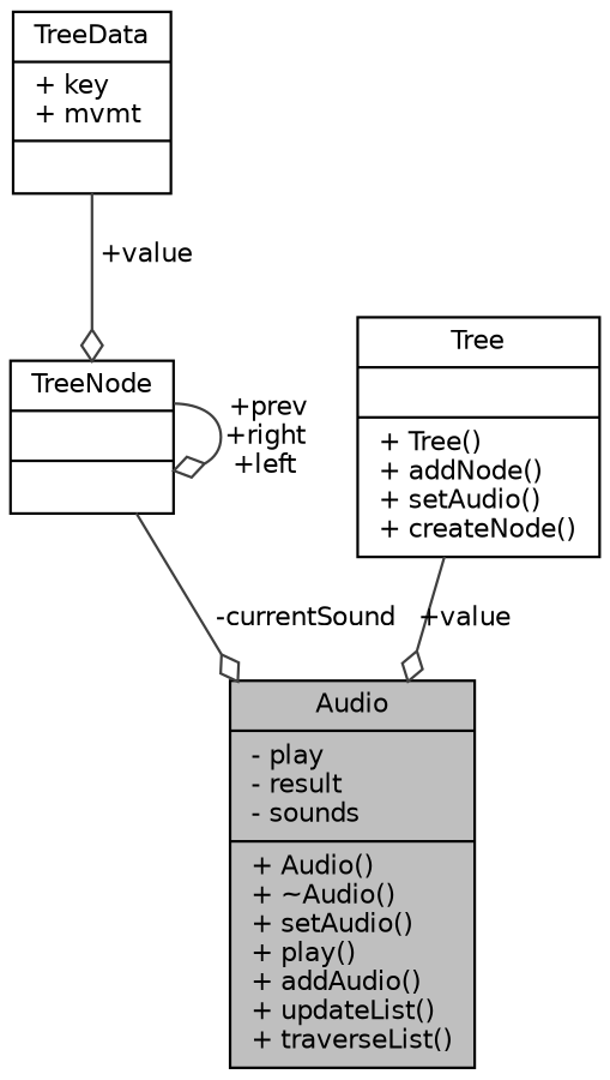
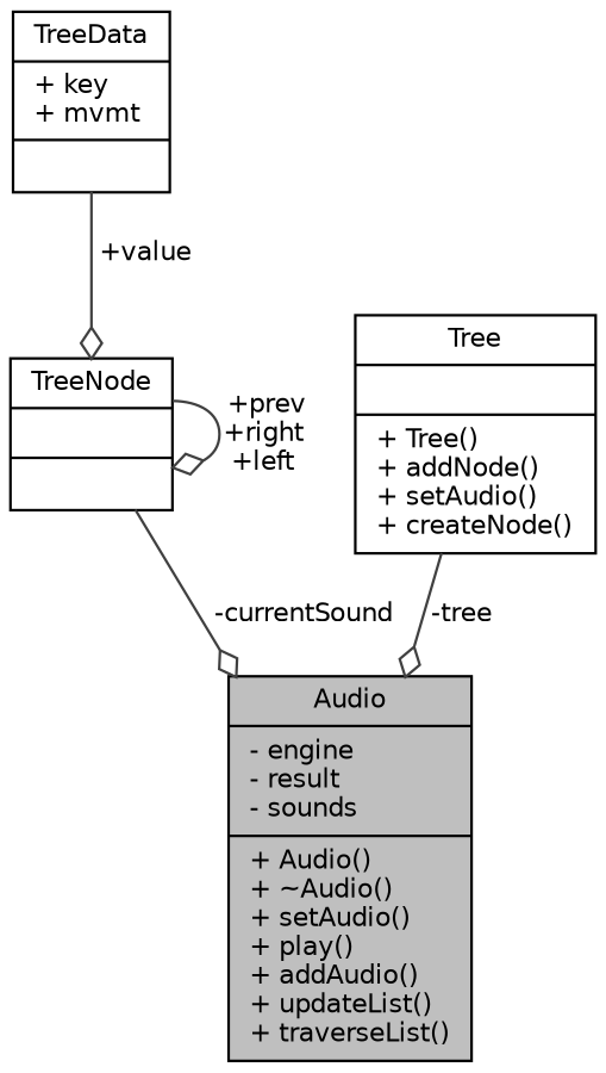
  digraph {
    node [color=black fillcolor=white fontname=Helvetica fontsize=10 shape=record style=filled]
    edge [arrowhead=odiamond color=grey25 fontname=Helvetica fontsize=10 labelfontname=Helvetica labelfontsize=10 style=solid]
-   n1 [fillcolor=grey75 fontcolor=black height=0.2 label="{Audio\n|- play\l- result\l- sounds\l|+ Audio()\l+ ~Audio()\l+ setAudio()\l+ play()\l+ addAudio()\l+ updateList()\l+ traverseList()\l}" width=0.4]
+   n1 [fillcolor=grey75 fontcolor=black height=0.2 label="{Audio\n|- engine\l- result\l- sounds\l|+ Audio()\l+ ~Audio()\l+ setAudio()\l+ play()\l+ addAudio()\l+ updateList()\l+ traverseList()\l}" width=0.4]
    n2 [height=0.2 label="{TreeNode\n||}" width=0.4]
    n3 [height=0.2 label="{Tree\n||+ Tree()\l+ addNode()\l+ setAudio()\l+ createNode()\l}" width=0.4]
    n4 [height=0.2 label="{TreeData\n|+ key\l+ mvmt\l|}" width=0.4]
    n2 -> n1 [label=" -currentSound"]
    n2 -> n2 [label=" +prev\n+right\n+left"]
-   n3 -> n1 [label=" +value"]
+   n3 -> n1 [label=" -tree"]
    n4 -> n2 [label=" +value"]
  }
